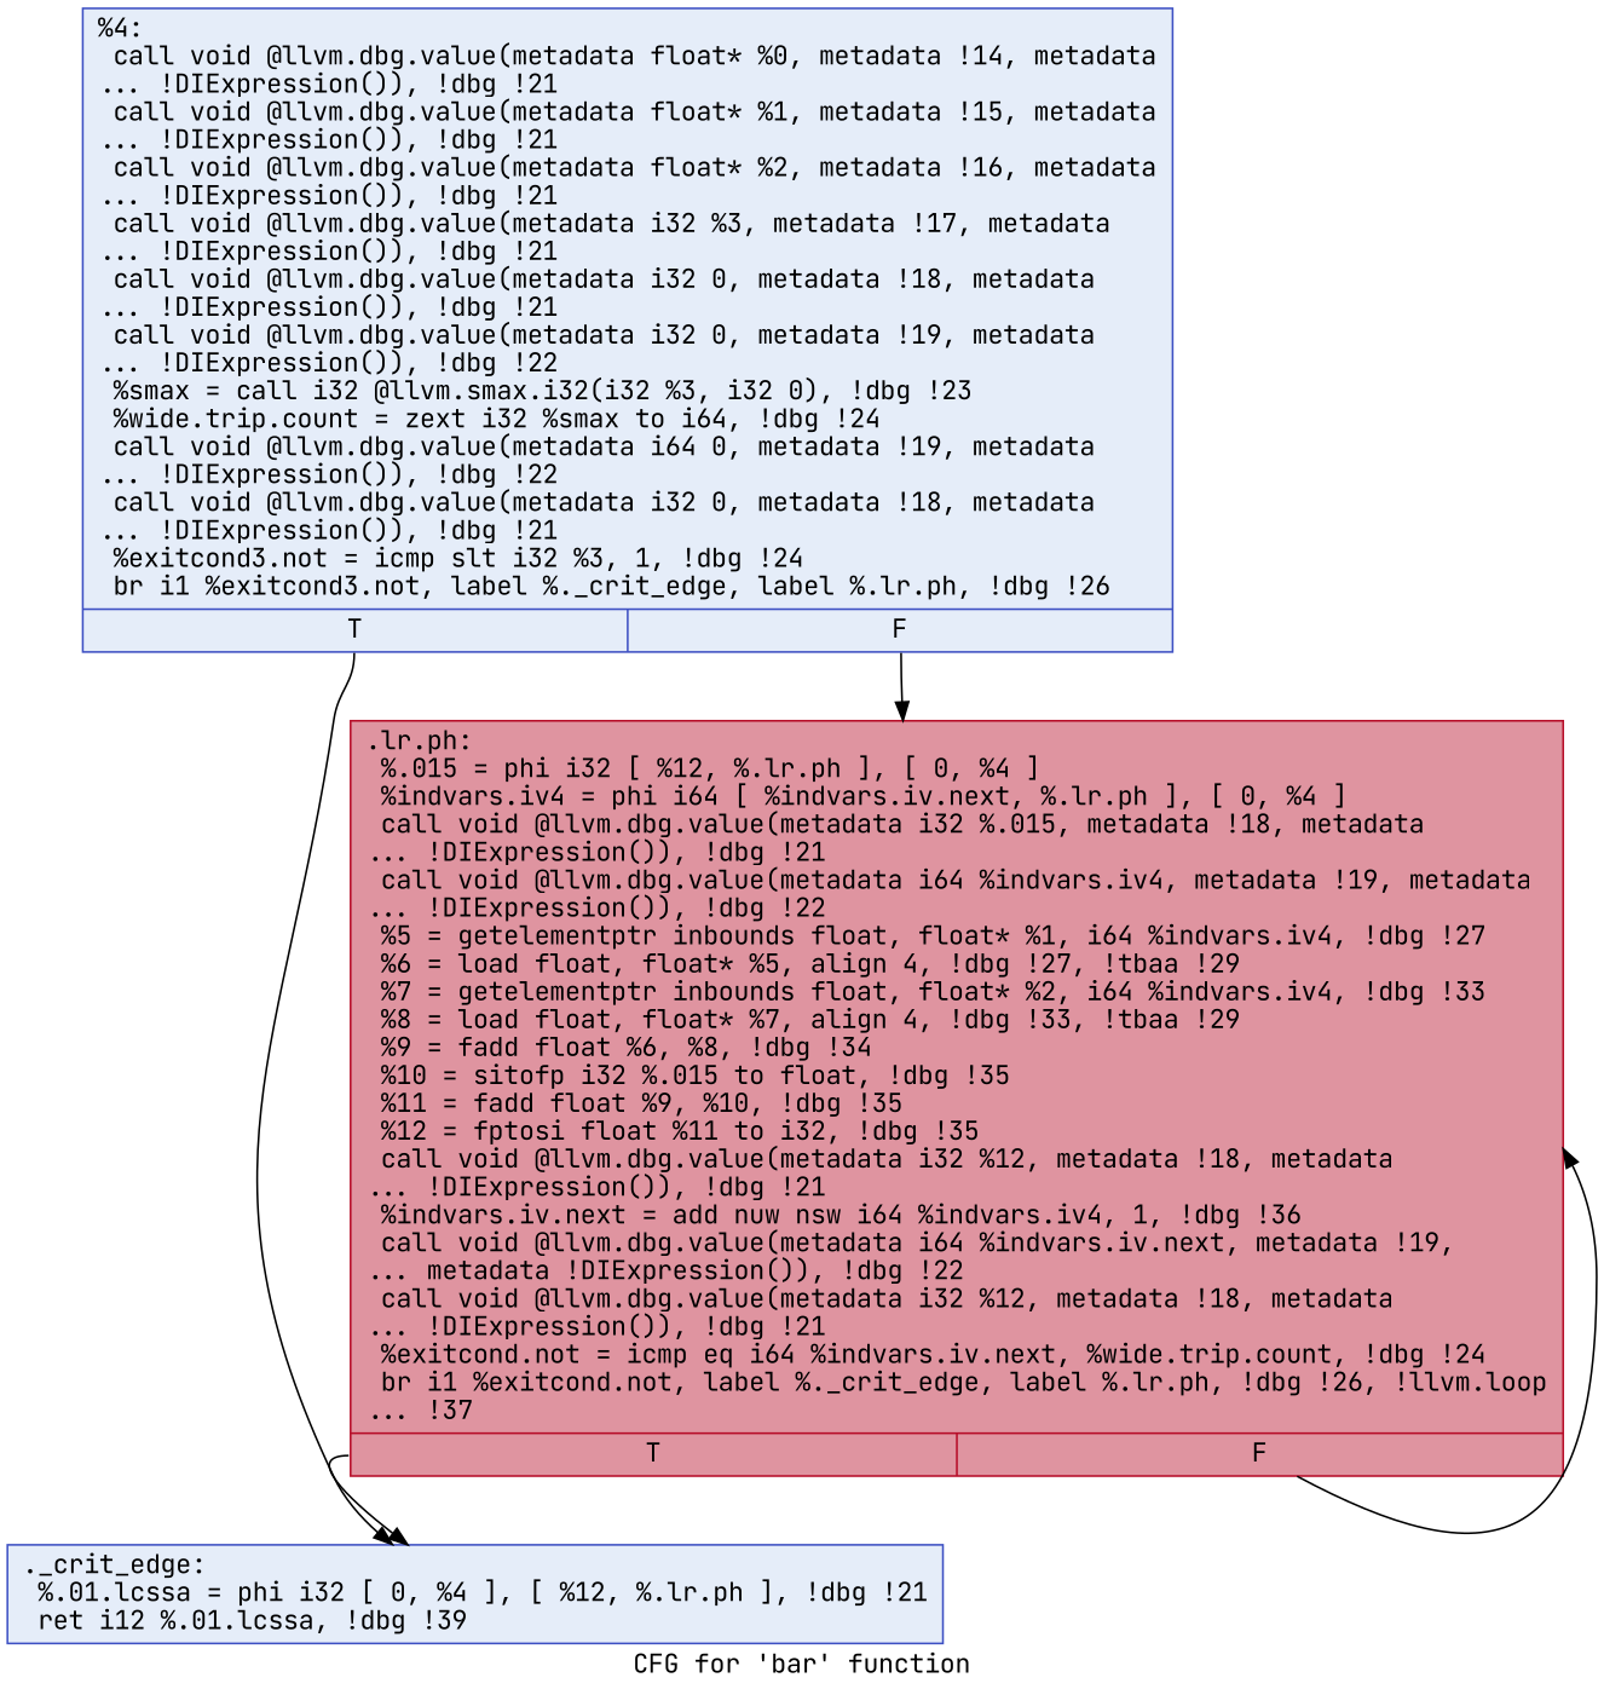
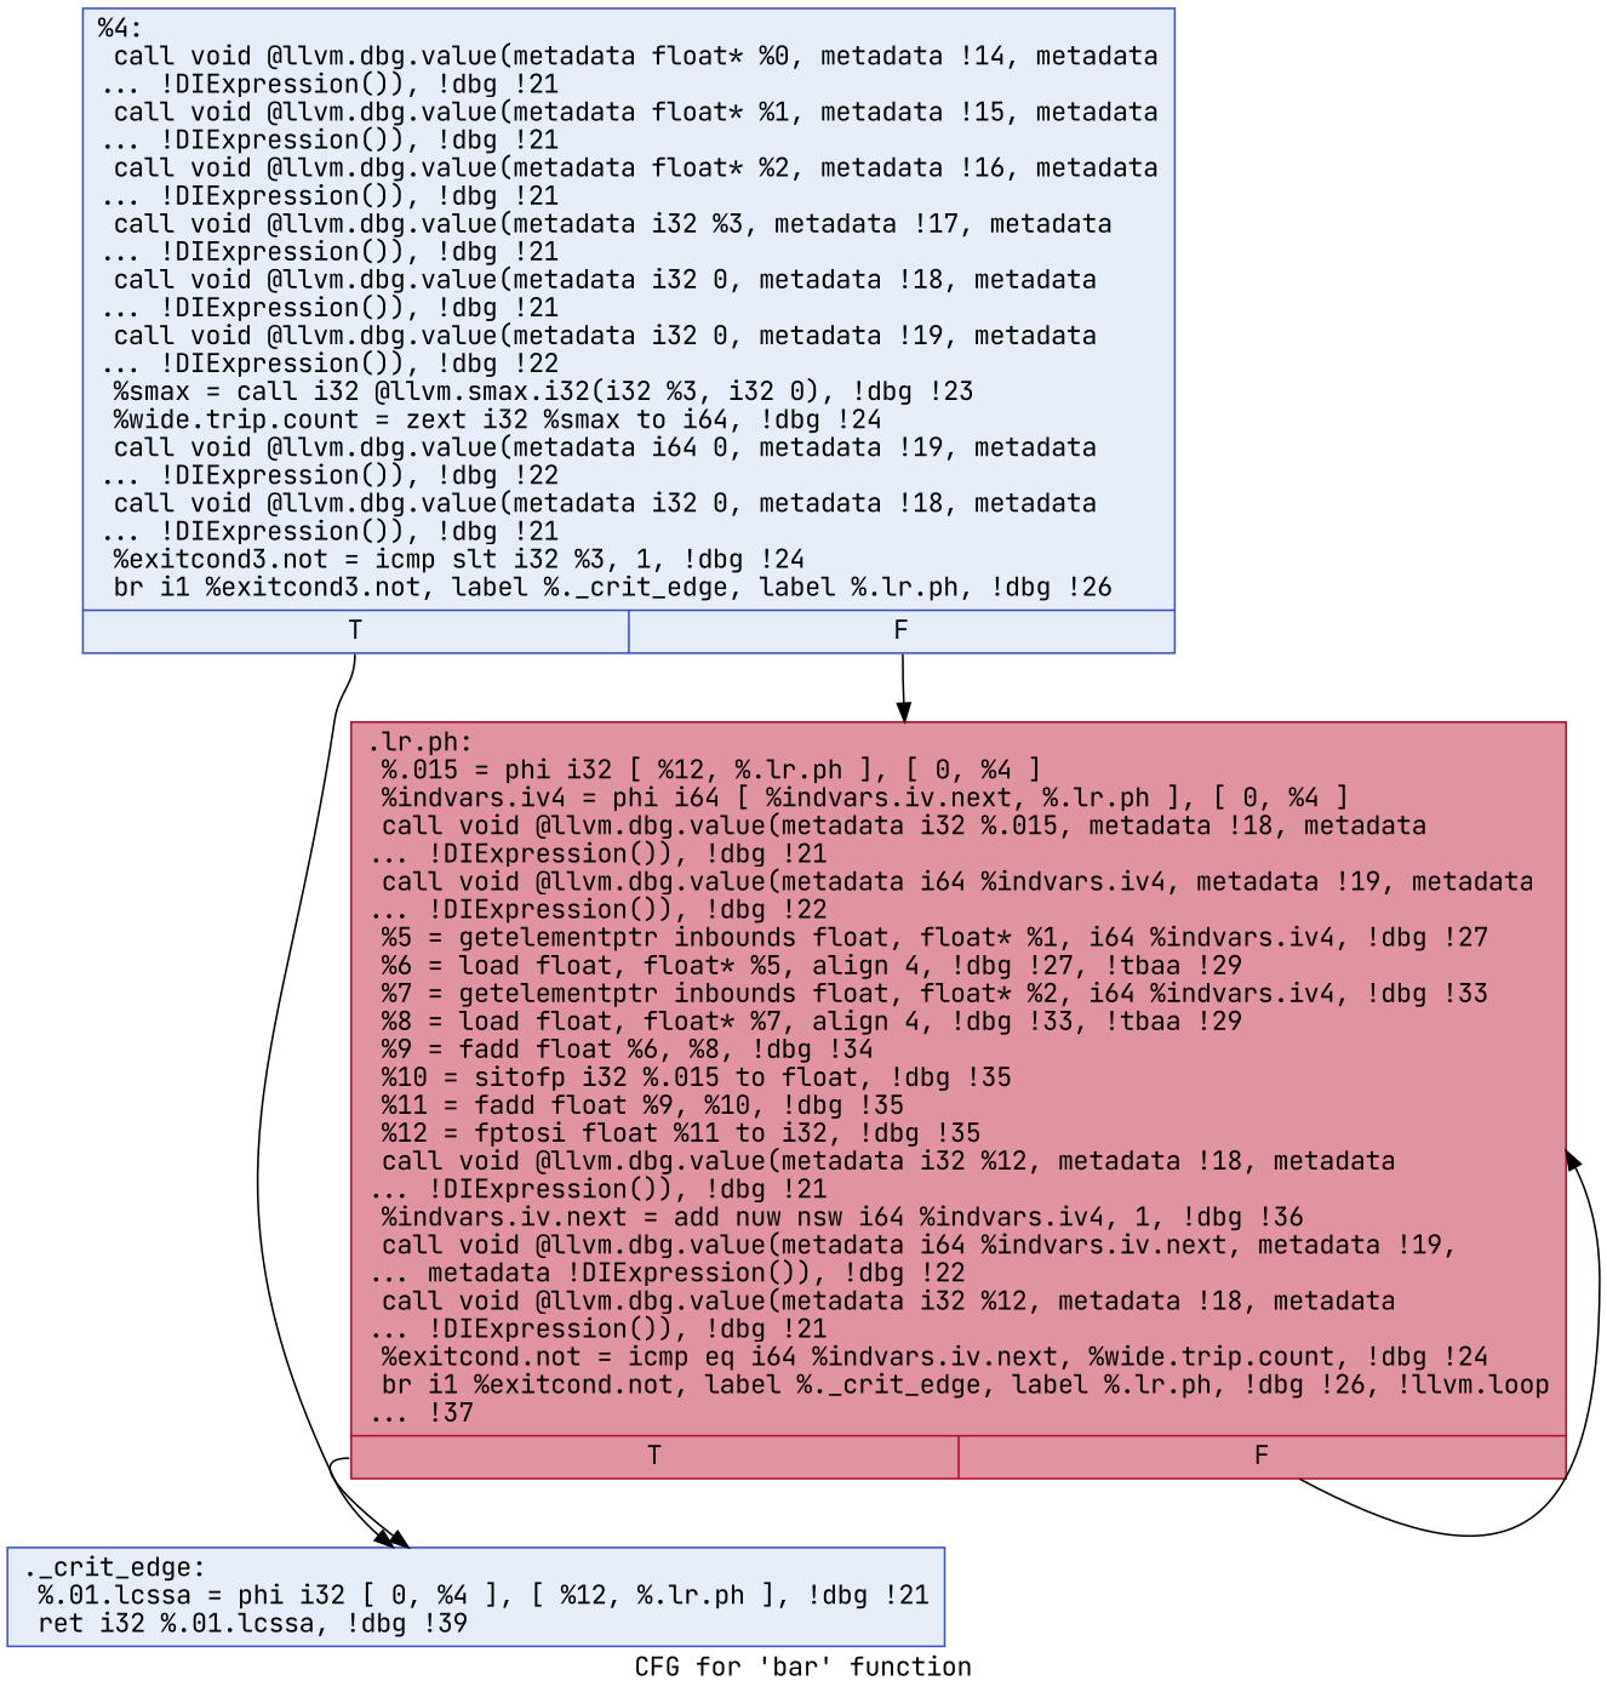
  digraph {
    label="CFG for 'bar' function"
    fontname="JetBrains Mono"
    node [color="#3d50c3ff" fillcolor="#c5d6f270" shape=record style=filled fontname="JetBrains Mono"]
    edge [tailport=s0 fontname="JetBrains Mono"]
    n1 [label="{%4:\l  call void @llvm.dbg.value(metadata float* %0, metadata !14, metadata\l... !DIExpression()), !dbg !21\l  call void @llvm.dbg.value(metadata float* %1, metadata !15, metadata\l... !DIExpression()), !dbg !21\l  call void @llvm.dbg.value(metadata float* %2, metadata !16, metadata\l... !DIExpression()), !dbg !21\l  call void @llvm.dbg.value(metadata i32 %3, metadata !17, metadata\l... !DIExpression()), !dbg !21\l  call void @llvm.dbg.value(metadata i32 0, metadata !18, metadata\l... !DIExpression()), !dbg !21\l  call void @llvm.dbg.value(metadata i32 0, metadata !19, metadata\l... !DIExpression()), !dbg !22\l  %smax = call i32 @llvm.smax.i32(i32 %3, i32 0), !dbg !23\l  %wide.trip.count = zext i32 %smax to i64, !dbg !24\l  call void @llvm.dbg.value(metadata i64 0, metadata !19, metadata\l... !DIExpression()), !dbg !22\l  call void @llvm.dbg.value(metadata i32 0, metadata !18, metadata\l... !DIExpression()), !dbg !21\l  %exitcond3.not = icmp slt i32 %3, 1, !dbg !24\l  br i1 %exitcond3.not, label %._crit_edge, label %.lr.ph, !dbg !26\l|{<s0>T|<s1>F}}"]
-   n2 [label="{._crit_edge:                                      \l  %.01.lcssa = phi i32 [ 0, %4 ], [ %12, %.lr.ph ], !dbg !21\l  ret i12 %.01.lcssa, !dbg !39\l}"]
+   n2 [label="{._crit_edge:                                      \l  %.01.lcssa = phi i32 [ 0, %4 ], [ %12, %.lr.ph ], !dbg !21\l  ret i32 %.01.lcssa, !dbg !39\l}"]
    n3 [color="#b70d28ff" fillcolor="#b70d2870" label="{.lr.ph:                                           \l  %.015 = phi i32 [ %12, %.lr.ph ], [ 0, %4 ]\l  %indvars.iv4 = phi i64 [ %indvars.iv.next, %.lr.ph ], [ 0, %4 ]\l  call void @llvm.dbg.value(metadata i32 %.015, metadata !18, metadata\l... !DIExpression()), !dbg !21\l  call void @llvm.dbg.value(metadata i64 %indvars.iv4, metadata !19, metadata\l... !DIExpression()), !dbg !22\l  %5 = getelementptr inbounds float, float* %1, i64 %indvars.iv4, !dbg !27\l  %6 = load float, float* %5, align 4, !dbg !27, !tbaa !29\l  %7 = getelementptr inbounds float, float* %2, i64 %indvars.iv4, !dbg !33\l  %8 = load float, float* %7, align 4, !dbg !33, !tbaa !29\l  %9 = fadd float %6, %8, !dbg !34\l  %10 = sitofp i32 %.015 to float, !dbg !35\l  %11 = fadd float %9, %10, !dbg !35\l  %12 = fptosi float %11 to i32, !dbg !35\l  call void @llvm.dbg.value(metadata i32 %12, metadata !18, metadata\l... !DIExpression()), !dbg !21\l  %indvars.iv.next = add nuw nsw i64 %indvars.iv4, 1, !dbg !36\l  call void @llvm.dbg.value(metadata i64 %indvars.iv.next, metadata !19,\l... metadata !DIExpression()), !dbg !22\l  call void @llvm.dbg.value(metadata i32 %12, metadata !18, metadata\l... !DIExpression()), !dbg !21\l  %exitcond.not = icmp eq i64 %indvars.iv.next, %wide.trip.count, !dbg !24\l  br i1 %exitcond.not, label %._crit_edge, label %.lr.ph, !dbg !26, !llvm.loop\l... !37\l|{<s0>T|<s1>F}}"]
    n1 -> n2
    n1 -> n3 [tailport=s1]
    n3 -> n2
    n3 -> n3 [tailport=s1]
  }
